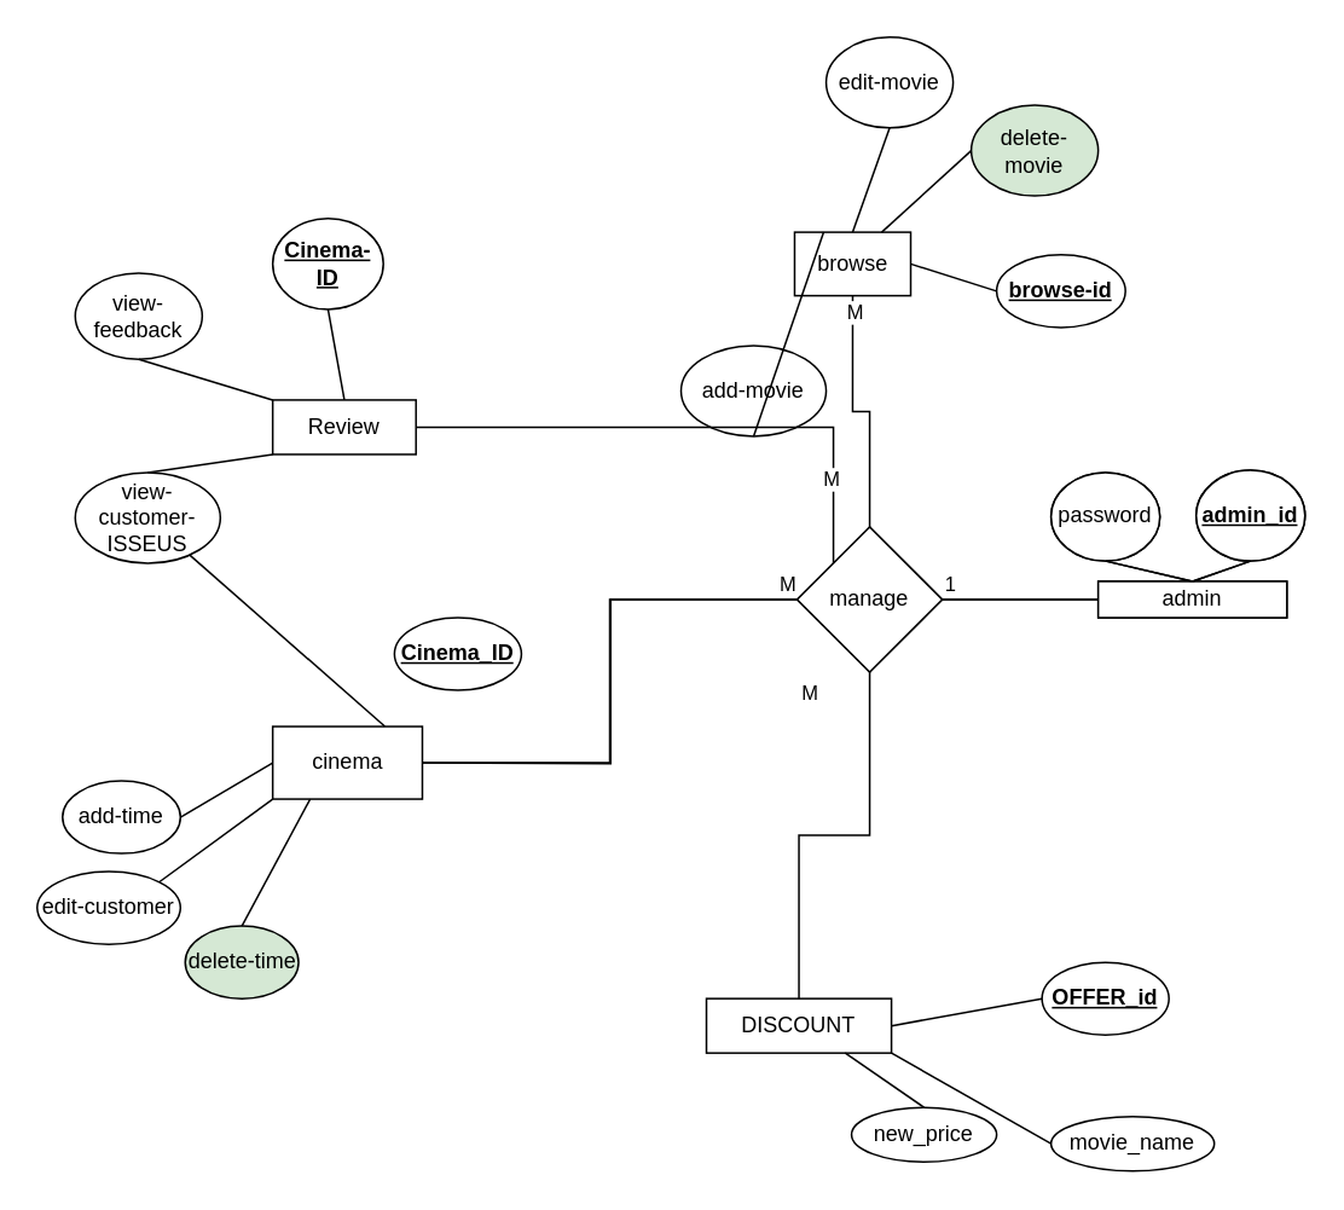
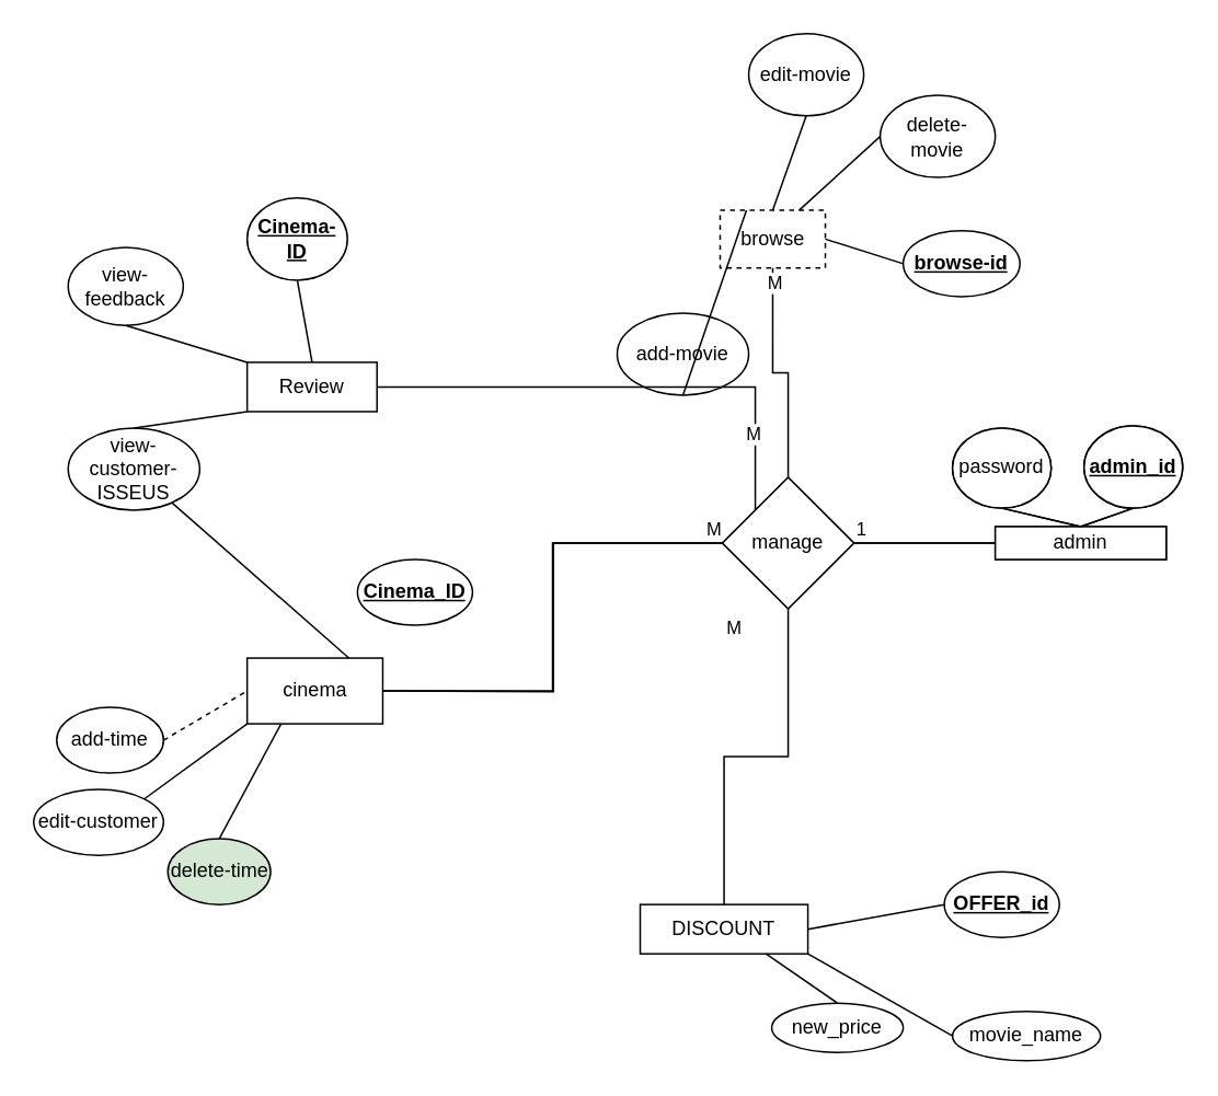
  <mxCell id="0" />
  <mxCell id="1" parent="0" />
  <mxCell id="2" value="cinema" style="rounded=0;whiteSpace=wrap;html=1;" vertex="1" parent="1"><mxGeometry x="149.87" y="400" width="82.5" height="40" as="geometry" /></mxCell>
  <mxCell id="3" value="delete-time" style="ellipse;whiteSpace=wrap;html=1;fillColor=#d5e8d4;" vertex="1" parent="1"><mxGeometry x="101.62" y="510" width="62.5" height="40" as="geometry" /></mxCell>
  <mxCell id="4" value="&lt;u&gt;&lt;b&gt;Cinema_ID&lt;/b&gt;&lt;/u&gt;" style="ellipse;whiteSpace=wrap;html=1;" vertex="1" parent="1"><mxGeometry x="216.99" y="340" width="70" height="40" as="geometry" /></mxCell>
  <mxCell id="5" value="" style="endArrow=none;html=1;rounded=0;exitX=0.75;exitY=0;exitDx=0;exitDy=0;" edge="1" parent="1" source="2" target="55"><mxGeometry width="50" height="50" relative="1" as="geometry"><mxPoint x="173.25" y="430" as="sourcePoint" /><mxPoint x="259.66" y="355.84" as="targetPoint" /></mxGeometry></mxCell>
  <mxCell id="6" value="add-time" style="ellipse;whiteSpace=wrap;html=1;" vertex="1" parent="1"><mxGeometry x="34" y="430" width="65" height="40" as="geometry" /></mxCell>
  <mxCell id="7" value="" style="endArrow=none;html=1;rounded=0;entryX=0.5;entryY=0;entryDx=0;entryDy=0;exitX=0.25;exitY=1;exitDx=0;exitDy=0;" edge="1" parent="1" source="2" target="3"><mxGeometry width="50" height="50" relative="1" as="geometry"><mxPoint x="153.25" y="480" as="sourcePoint" /><mxPoint x="203.25" y="430" as="targetPoint" /></mxGeometry></mxCell>
- <mxCell id="8" value="" style="endArrow=none;html=1;rounded=0;entryX=0;entryY=0.5;entryDx=0;entryDy=0;exitX=1;exitY=0.5;exitDx=0;exitDy=0;" edge="1" parent="1" source="6" target="2"><mxGeometry width="50" height="50" relative="1" as="geometry"><mxPoint x="132" y="370" as="sourcePoint" /><mxPoint x="157" y="410" as="targetPoint" /></mxGeometry></mxCell>
- <mxCell id="9" value="browse" style="rounded=0;whiteSpace=wrap;html=1;" vertex="1" parent="1"><mxGeometry x="437.62" y="127.5" width="64" height="35" as="geometry" /></mxCell>
+ <mxCell id="8" value="" style="endArrow=none;html=1;rounded=0;entryX=0;entryY=0.5;entryDx=0;entryDy=0;exitX=1;exitY=0.5;exitDx=0;exitDy=0;dashed=1;" edge="1" parent="1" source="6" target="2"><mxGeometry width="50" height="50" relative="1" as="geometry"><mxPoint x="132" y="370" as="sourcePoint" /><mxPoint x="157" y="410" as="targetPoint" /></mxGeometry></mxCell>
+ <mxCell id="9" value="browse" style="rounded=0;whiteSpace=wrap;html=1;dashed=1;" vertex="1" parent="1"><mxGeometry x="437.62" y="127.5" width="64" height="35" as="geometry" /></mxCell>
  <mxCell id="10" value="edit-customer" style="ellipse;whiteSpace=wrap;html=1;" vertex="1" parent="1"><mxGeometry x="20" y="480" width="79" height="40" as="geometry" /></mxCell>
  <mxCell id="11" value="" style="endArrow=none;html=1;rounded=0;entryX=1;entryY=0;entryDx=0;entryDy=0;exitX=0;exitY=1;exitDx=0;exitDy=0;" edge="1" parent="1" source="2" target="10"><mxGeometry width="50" height="50" relative="1" as="geometry"><mxPoint x="243.24" y="430" as="sourcePoint" /><mxPoint x="256.62" y="460" as="targetPoint" /></mxGeometry></mxCell>
  <mxCell id="12" value="edit-movie" style="ellipse;whiteSpace=wrap;html=1;" vertex="1" parent="1"><mxGeometry x="455" y="20" width="70" height="50" as="geometry" /></mxCell>
  <mxCell id="13" value="" style="endArrow=none;html=1;rounded=0;entryX=0.5;entryY=1;entryDx=0;entryDy=0;exitX=0.5;exitY=0;exitDx=0;exitDy=0;" edge="1" parent="1" source="9" target="12"><mxGeometry width="50" height="50" relative="1" as="geometry"><mxPoint x="455" y="230" as="sourcePoint" /><mxPoint x="505" y="180" as="targetPoint" /></mxGeometry></mxCell>
- <mxCell id="14" value="delete-movie" style="ellipse;whiteSpace=wrap;html=1;fillColor=#d5e8d4;" vertex="1" parent="1"><mxGeometry x="535" y="57.5" width="70" height="50" as="geometry" /></mxCell>
+ <mxCell id="14" value="delete-movie" style="ellipse;whiteSpace=wrap;html=1;" vertex="1" parent="1"><mxGeometry x="535" y="57.5" width="70" height="50" as="geometry" /></mxCell>
  <mxCell id="15" value="add-movie" style="ellipse;whiteSpace=wrap;html=1;" vertex="1" parent="1"><mxGeometry x="375" y="190" width="80" height="50" as="geometry" /></mxCell>
  <mxCell id="16" value="" style="endArrow=none;html=1;rounded=0;entryX=0;entryY=0.5;entryDx=0;entryDy=0;exitX=0.75;exitY=0;exitDx=0;exitDy=0;" edge="1" parent="1" source="9" target="14"><mxGeometry width="50" height="50" relative="1" as="geometry"><mxPoint x="511.62" y="172.5" as="sourcePoint" /><mxPoint x="535.35" y="192.252" as="targetPoint" /></mxGeometry></mxCell>
  <mxCell id="17" value="" style="endArrow=none;html=1;rounded=0;entryX=0.5;entryY=1;entryDx=0;entryDy=0;exitX=0.25;exitY=0;exitDx=0;exitDy=0;" edge="1" parent="1" source="9" target="15"><mxGeometry width="50" height="50" relative="1" as="geometry"><mxPoint x="521.62" y="182.5" as="sourcePoint" /><mxPoint x="545.35" y="202.252" as="targetPoint" /></mxGeometry></mxCell>
  <mxCell id="18" value="admin" style="rounded=0;whiteSpace=wrap;html=1;" vertex="1" parent="1"><mxGeometry x="605" y="320" width="104" height="20" as="geometry" /></mxCell>
  <mxCell id="19" value="password" style="ellipse;whiteSpace=wrap;html=1;" vertex="1" parent="1"><mxGeometry x="579" y="260" width="60" height="48.75" as="geometry" /></mxCell>
  <mxCell id="20" value="&lt;u&gt;admin_id&lt;/u&gt;" style="ellipse;whiteSpace=wrap;html=1;" vertex="1" parent="1"><mxGeometry x="659" y="258.75" width="60" height="50" as="geometry" /></mxCell>
  <mxCell id="21" value="" style="endArrow=none;html=1;rounded=0;entryX=0.5;entryY=1;entryDx=0;entryDy=0;exitX=0.5;exitY=0;exitDx=0;exitDy=0;" edge="1" parent="1" source="18" target="19"><mxGeometry width="50" height="50" relative="1" as="geometry"><mxPoint x="419" y="320" as="sourcePoint" /><mxPoint x="469" y="270" as="targetPoint" /></mxGeometry></mxCell>
  <mxCell id="22" value="" style="endArrow=none;html=1;rounded=0;entryX=0.5;entryY=1;entryDx=0;entryDy=0;exitX=0.5;exitY=0;exitDx=0;exitDy=0;" edge="1" parent="1" source="18" target="20"><mxGeometry width="50" height="50" relative="1" as="geometry"><mxPoint x="531" y="220" as="sourcePoint" /><mxPoint x="489" y="190" as="targetPoint" /></mxGeometry></mxCell>
  <mxCell id="23" style="edgeStyle=orthogonalEdgeStyle;rounded=0;orthogonalLoop=1;jettySize=auto;html=1;exitX=0.5;exitY=1;exitDx=0;exitDy=0;" edge="1" parent="1" source="18" target="18"><mxGeometry relative="1" as="geometry" /></mxCell>
  <mxCell id="24" value="manage" style="rhombus;whiteSpace=wrap;html=1;" vertex="1" parent="1"><mxGeometry x="439" y="290" width="80" height="80" as="geometry" /></mxCell>
  <mxCell id="25" value="" style="endArrow=none;html=1;edgeStyle=orthogonalEdgeStyle;rounded=0;entryX=0;entryY=0.5;entryDx=0;entryDy=0;exitX=1;exitY=0.5;exitDx=0;exitDy=0;" edge="1" parent="1" source="24" target="18"><mxGeometry relative="1" as="geometry"><mxPoint x="469" y="320" as="sourcePoint" /><mxPoint x="629" y="320" as="targetPoint" /></mxGeometry></mxCell>
  <mxCell id="26" value="1" style="edgeLabel;resizable=0;html=1;align=left;verticalAlign=bottom;" connectable="0" vertex="1" parent="25"><mxGeometry x="-1" relative="1" as="geometry" /></mxCell>
  <mxCell id="27" value="" style="endArrow=none;html=1;edgeStyle=orthogonalEdgeStyle;rounded=0;entryX=0;entryY=0.5;entryDx=0;entryDy=0;exitX=1;exitY=0.5;exitDx=0;exitDy=0;" edge="1" parent="1" source="2" target="24"><mxGeometry relative="1" as="geometry"><mxPoint x="289" y="420" as="sourcePoint" /><mxPoint x="449" y="420" as="targetPoint" /></mxGeometry></mxCell>
  <mxCell id="28" value="1" style="edgeLabel;resizable=0;html=1;align=right;verticalAlign=bottom;" connectable="0" vertex="1" parent="27"><mxGeometry x="1" relative="1" as="geometry" /></mxCell>
  <mxCell id="29" value="admin" style="rounded=0;whiteSpace=wrap;html=1;" vertex="1" parent="1"><mxGeometry x="605" y="320" width="104" height="20" as="geometry" /></mxCell>
  <mxCell id="30" value="password" style="ellipse;whiteSpace=wrap;html=1;" vertex="1" parent="1"><mxGeometry x="579" y="260" width="60" height="48.75" as="geometry" /></mxCell>
  <mxCell id="31" value="&lt;u&gt;&lt;b&gt;admin_id&lt;/b&gt;&lt;/u&gt;" style="ellipse;whiteSpace=wrap;html=1;" vertex="1" parent="1"><mxGeometry x="659" y="258.75" width="60" height="50" as="geometry" /></mxCell>
  <mxCell id="32" value="" style="endArrow=none;html=1;rounded=0;entryX=0.5;entryY=1;entryDx=0;entryDy=0;exitX=0.5;exitY=0;exitDx=0;exitDy=0;" edge="1" parent="1" source="29" target="30"><mxGeometry width="50" height="50" relative="1" as="geometry"><mxPoint x="419" y="320" as="sourcePoint" /><mxPoint x="469" y="270" as="targetPoint" /></mxGeometry></mxCell>
  <mxCell id="33" value="" style="endArrow=none;html=1;rounded=0;entryX=0.5;entryY=1;entryDx=0;entryDy=0;exitX=0.5;exitY=0;exitDx=0;exitDy=0;" edge="1" parent="1" source="29" target="31"><mxGeometry width="50" height="50" relative="1" as="geometry"><mxPoint x="531" y="220" as="sourcePoint" /><mxPoint x="489" y="190" as="targetPoint" /></mxGeometry></mxCell>
  <mxCell id="34" style="edgeStyle=orthogonalEdgeStyle;rounded=0;orthogonalLoop=1;jettySize=auto;html=1;exitX=0.5;exitY=1;exitDx=0;exitDy=0;" edge="1" parent="1" source="29" target="29"><mxGeometry relative="1" as="geometry" /></mxCell>
  <mxCell id="35" value="manage" style="rhombus;whiteSpace=wrap;html=1;" vertex="1" parent="1"><mxGeometry x="439" y="290" width="80" height="80" as="geometry" /></mxCell>
  <mxCell id="36" value="" style="endArrow=none;html=1;edgeStyle=orthogonalEdgeStyle;rounded=0;entryX=0;entryY=0.5;entryDx=0;entryDy=0;exitX=1;exitY=0.5;exitDx=0;exitDy=0;" edge="1" parent="1" source="35" target="29"><mxGeometry relative="1" as="geometry"><mxPoint x="469" y="320" as="sourcePoint" /><mxPoint x="629" y="320" as="targetPoint" /></mxGeometry></mxCell>
  <mxCell id="37" value="1" style="edgeLabel;resizable=0;html=1;align=left;verticalAlign=bottom;" connectable="0" vertex="1" parent="36"><mxGeometry x="-1" relative="1" as="geometry" /></mxCell>
  <mxCell id="38" value="" style="endArrow=none;html=1;edgeStyle=orthogonalEdgeStyle;rounded=0;entryX=0;entryY=0.5;entryDx=0;entryDy=0;exitX=1;exitY=0.5;exitDx=0;exitDy=0;" edge="1" parent="1" target="35"><mxGeometry relative="1" as="geometry"><mxPoint x="232.37" y="420" as="sourcePoint" /><mxPoint x="449" y="420" as="targetPoint" /></mxGeometry></mxCell>
  <mxCell id="39" value="M" style="edgeLabel;resizable=0;html=1;align=right;verticalAlign=bottom;" connectable="0" vertex="1" parent="38"><mxGeometry x="1" relative="1" as="geometry" /></mxCell>
  <mxCell id="40" value="" style="endArrow=none;html=1;edgeStyle=orthogonalEdgeStyle;rounded=0;entryX=0.5;entryY=0;entryDx=0;entryDy=0;exitX=0.5;exitY=1;exitDx=0;exitDy=0;" edge="1" parent="1" source="9" target="35"><mxGeometry relative="1" as="geometry"><mxPoint x="471" y="120" as="sourcePoint" /><mxPoint x="519" y="70" as="targetPoint" /></mxGeometry></mxCell>
  <mxCell id="41" value="M" style="edgeLabel;html=1;align=center;verticalAlign=middle;resizable=0;points=[];" vertex="1" connectable="0" parent="40"><mxGeometry x="-0.867" y="1" relative="1" as="geometry"><mxPoint as="offset" /></mxGeometry></mxCell>
  <mxCell id="42" value="DISCOUNT" style="rounded=0;whiteSpace=wrap;html=1;" vertex="1" parent="1"><mxGeometry x="389" y="550" width="102" height="30" as="geometry" /></mxCell>
  <mxCell id="43" value="" style="endArrow=none;html=1;edgeStyle=orthogonalEdgeStyle;rounded=0;entryX=0.5;entryY=1;entryDx=0;entryDy=0;exitX=0.5;exitY=0;exitDx=0;exitDy=0;" edge="1" parent="1" source="42" target="35"><mxGeometry relative="1" as="geometry"><mxPoint x="389" y="460" as="sourcePoint" /><mxPoint x="549" y="460" as="targetPoint" /></mxGeometry></mxCell>
  <mxCell id="44" value="M" style="edgeLabel;resizable=0;html=1;align=left;verticalAlign=bottom;" connectable="0" vertex="1" parent="43"><mxGeometry x="-1" relative="1" as="geometry"><mxPoint y="-160" as="offset" /></mxGeometry></mxCell>
  <mxCell id="45" value="movie_name" style="ellipse;whiteSpace=wrap;html=1;" vertex="1" parent="1"><mxGeometry x="579" y="615" width="90" height="30" as="geometry" /></mxCell>
  <mxCell id="46" value="&lt;u&gt;&lt;b&gt;OFFER_id&lt;/b&gt;&lt;/u&gt;" style="ellipse;whiteSpace=wrap;html=1;" vertex="1" parent="1"><mxGeometry x="574" y="530" width="70" height="40" as="geometry" /></mxCell>
  <mxCell id="47" value="new_price" style="ellipse;whiteSpace=wrap;html=1;" vertex="1" parent="1"><mxGeometry x="469" y="610" width="80" height="30" as="geometry" /></mxCell>
  <mxCell id="48" value="" style="endArrow=none;html=1;rounded=0;exitX=1;exitY=0.5;exitDx=0;exitDy=0;entryX=0;entryY=0.5;entryDx=0;entryDy=0;" edge="1" parent="1" source="42" target="46"><mxGeometry width="50" height="50" relative="1" as="geometry"><mxPoint x="569" y="530" as="sourcePoint" /><mxPoint x="619" y="480" as="targetPoint" /></mxGeometry></mxCell>
  <mxCell id="49" value="" style="endArrow=none;html=1;rounded=0;entryX=0.75;entryY=1;entryDx=0;entryDy=0;exitX=0.5;exitY=0;exitDx=0;exitDy=0;" edge="1" parent="1" source="47" target="42"><mxGeometry width="50" height="50" relative="1" as="geometry"><mxPoint x="409" y="680" as="sourcePoint" /><mxPoint x="459" y="630" as="targetPoint" /></mxGeometry></mxCell>
  <mxCell id="50" value="" style="endArrow=none;html=1;rounded=0;entryX=1;entryY=1;entryDx=0;entryDy=0;exitX=0;exitY=0.5;exitDx=0;exitDy=0;" edge="1" parent="1" source="45" target="42"><mxGeometry width="50" height="50" relative="1" as="geometry"><mxPoint x="599" y="710" as="sourcePoint" /><mxPoint x="649" y="660" as="targetPoint" /></mxGeometry></mxCell>
  <mxCell id="51" value="" style="endArrow=none;html=1;edgeStyle=orthogonalEdgeStyle;rounded=0;entryX=0;entryY=0;entryDx=0;entryDy=0;exitX=1;exitY=0.5;exitDx=0;exitDy=0;" edge="1" parent="1" source="53" target="35"><mxGeometry relative="1" as="geometry"><mxPoint x="241" y="230" as="sourcePoint" /><mxPoint x="401" y="230" as="targetPoint" /></mxGeometry></mxCell>
  <mxCell id="52" value="M" style="edgeLabel;html=1;align=center;verticalAlign=middle;resizable=0;points=[];" vertex="1" connectable="0" parent="51"><mxGeometry x="0.698" y="-2" relative="1" as="geometry"><mxPoint as="offset" /></mxGeometry></mxCell>
  <mxCell id="53" value="Review" style="rounded=0;whiteSpace=wrap;html=1;" vertex="1" parent="1"><mxGeometry x="149.87" y="220" width="79" height="30" as="geometry" /></mxCell>
  <mxCell id="54" value="view-feedback" style="ellipse;whiteSpace=wrap;html=1;" vertex="1" parent="1"><mxGeometry x="41" y="150" width="70" height="47.5" as="geometry" /></mxCell>
  <mxCell id="55" value="view-customer-ISSEUS" style="ellipse;whiteSpace=wrap;html=1;" vertex="1" parent="1"><mxGeometry x="41" y="260" width="80" height="50" as="geometry" /></mxCell>
  <mxCell id="56" value="" style="endArrow=none;html=1;rounded=0;entryX=0;entryY=1;entryDx=0;entryDy=0;exitX=0.5;exitY=0;exitDx=0;exitDy=0;" edge="1" parent="1" source="55" target="53"><mxGeometry width="50" height="50" relative="1" as="geometry"><mxPoint x="71" y="290" as="sourcePoint" /><mxPoint x="121" y="240" as="targetPoint" /></mxGeometry></mxCell>
  <mxCell id="57" value="" style="endArrow=none;html=1;rounded=0;entryX=0;entryY=0;entryDx=0;entryDy=0;exitX=0.5;exitY=1;exitDx=0;exitDy=0;" edge="1" parent="1" source="54" target="53"><mxGeometry width="50" height="50" relative="1" as="geometry"><mxPoint x="81" y="240" as="sourcePoint" /><mxPoint x="131" y="190" as="targetPoint" /></mxGeometry></mxCell>
  <mxCell id="58" value="&lt;b&gt;&lt;u&gt;Cinema-ID&lt;/u&gt;&lt;/b&gt;" style="ellipse;whiteSpace=wrap;html=1;" vertex="1" parent="1"><mxGeometry x="149.87" y="120" width="61" height="50" as="geometry" /></mxCell>
  <mxCell id="59" value="" style="endArrow=none;html=1;rounded=0;entryX=0.5;entryY=1;entryDx=0;entryDy=0;exitX=0.5;exitY=0;exitDx=0;exitDy=0;" edge="1" parent="1" source="53" target="58"><mxGeometry width="50" height="50" relative="1" as="geometry"><mxPoint x="181" y="230" as="sourcePoint" /><mxPoint x="231" y="180" as="targetPoint" /></mxGeometry></mxCell>
  <mxCell id="60" value="&lt;b&gt;&lt;u&gt;browse-id&lt;/u&gt;&lt;/b&gt;" style="ellipse;whiteSpace=wrap;html=1;" vertex="1" parent="1"><mxGeometry x="549" y="140" width="71" height="40" as="geometry" /></mxCell>
  <mxCell id="61" value="" style="endArrow=none;html=1;rounded=0;entryX=0;entryY=0.5;entryDx=0;entryDy=0;exitX=1;exitY=0.5;exitDx=0;exitDy=0;" edge="1" parent="1" source="9" target="60"><mxGeometry width="50" height="50" relative="1" as="geometry"><mxPoint x="485.62" y="127.5" as="sourcePoint" /><mxPoint x="535" y="82.5" as="targetPoint" /></mxGeometry></mxCell>
